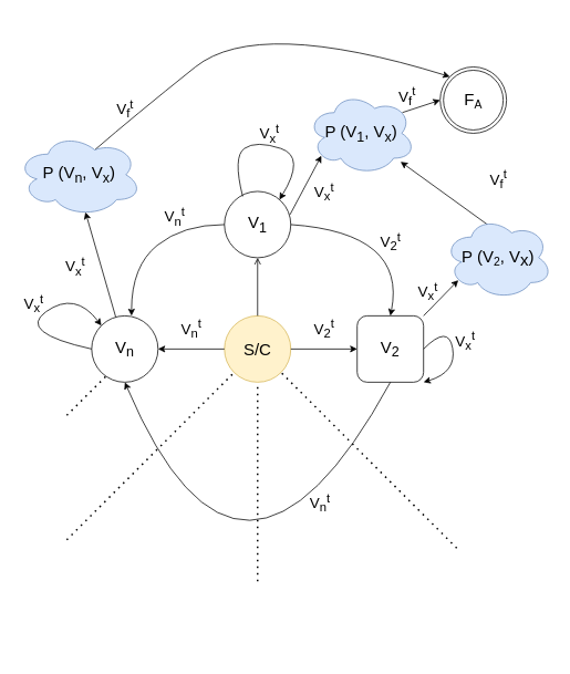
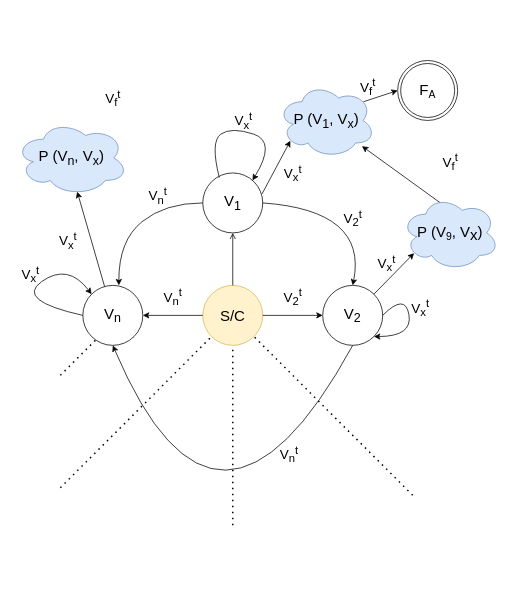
  <mxCell id="0" />
  <mxCell id="1" parent="0" />
  <mxCell id="2" value="&lt;span style=&quot;font-size: 20px&quot;&gt;F&lt;/span&gt;&lt;span style=&quot;font-size: 16.667px&quot;&gt;&lt;sub&gt;A&lt;/sub&gt;&lt;/span&gt;" style="ellipse;shape=doubleEllipse;whiteSpace=wrap;html=1;aspect=fixed;" parent="1" vertex="1"><mxGeometry x="530" y="80" width="80" height="80" as="geometry" /></mxCell>
  <mxCell id="3" value="&lt;font style=&quot;font-size: 20px&quot;&gt;S/C&lt;/font&gt;" style="ellipse;whiteSpace=wrap;html=1;aspect=fixed;fillColor=#fff2cc;strokeColor=#d6b656;" parent="1" vertex="1"><mxGeometry x="270" y="380" width="80" height="80" as="geometry" /></mxCell>
  <mxCell id="4" value="&lt;span style=&quot;font-size: 20px&quot;&gt;V&lt;sub&gt;1&lt;/sub&gt;&lt;/span&gt;" style="ellipse;whiteSpace=wrap;html=1;aspect=fixed;" parent="1" vertex="1"><mxGeometry x="270" y="230" width="80" height="80" as="geometry" /></mxCell>
  <mxCell id="5" value="" style="endArrow=open;html=1;" parent="1" source="3" target="4" edge="1"><mxGeometry width="50" height="50" relative="1" as="geometry"><mxPoint x="200" y="280" as="sourcePoint" /><mxPoint x="250" y="230" as="targetPoint" /></mxGeometry></mxCell>
  <mxCell id="6" value="" style="curved=1;endArrow=classic;html=1;exitX=0.275;exitY=0.075;exitDx=0;exitDy=0;entryX=1;entryY=0;entryDx=0;entryDy=0;exitPerimeter=0;" parent="1" source="4" edge="1"><mxGeometry width="50" height="50" relative="1" as="geometry"><mxPoint x="293.04" y="230.28" as="sourcePoint" /><mxPoint x="336.284" y="239.996" as="targetPoint" /><Array as="points"><mxPoint x="280" y="188.28" /><mxPoint x="308" y="168.28" /><mxPoint x="368" y="188.28" /></Array></mxGeometry></mxCell>
  <mxCell id="7" value="&lt;font style=&quot;font-size: 18px&quot;&gt;V&lt;sub&gt;x&lt;/sub&gt;&lt;sup&gt;t&lt;/sup&gt;&lt;/font&gt;" style="text;html=1;align=center;verticalAlign=middle;resizable=0;points=[];autosize=1;strokeColor=none;" parent="1" vertex="1"><mxGeometry x="304" y="145" width="40" height="30" as="geometry" /></mxCell>
- <mxCell id="8" value="&lt;span style=&quot;font-size: 20px&quot;&gt;V&lt;sub&gt;2&lt;/sub&gt;&lt;/span&gt;" style="whiteSpace=wrap;html=1;aspect=fixed;rounded=1;" parent="1" vertex="1"><mxGeometry x="430" y="380" width="80" height="80" as="geometry" /></mxCell>
+ <mxCell id="8" value="&lt;span style=&quot;font-size: 20px&quot;&gt;V&lt;sub&gt;2&lt;/sub&gt;&lt;/span&gt;" style="ellipse;whiteSpace=wrap;html=1;aspect=fixed;" parent="1" vertex="1"><mxGeometry x="430" y="380" width="80" height="80" as="geometry" /></mxCell>
  <mxCell id="9" value="&lt;span style=&quot;font-size: 20px&quot;&gt;V&lt;sub&gt;n&lt;/sub&gt;&lt;/span&gt;" style="ellipse;whiteSpace=wrap;html=1;aspect=fixed;" parent="1" vertex="1"><mxGeometry x="110" y="380" width="80" height="80" as="geometry" /></mxCell>
  <mxCell id="10" value="" style="endArrow=classic;html=1;exitX=0;exitY=0.5;exitDx=0;exitDy=0;entryX=1;entryY=0.5;entryDx=0;entryDy=0;" parent="1" source="3" target="9" edge="1"><mxGeometry width="50" height="50" relative="1" as="geometry"><mxPoint x="110" y="480" as="sourcePoint" /><mxPoint x="160" y="430" as="targetPoint" /></mxGeometry></mxCell>
  <mxCell id="11" value="" style="endArrow=classic;html=1;exitX=1;exitY=0.5;exitDx=0;exitDy=0;entryX=0;entryY=0.5;entryDx=0;entryDy=0;" parent="1" source="3" target="8" edge="1"><mxGeometry width="50" height="50" relative="1" as="geometry"><mxPoint x="350" y="530" as="sourcePoint" /><mxPoint x="400" y="480" as="targetPoint" /></mxGeometry></mxCell>
  <mxCell id="12" value="" style="endArrow=none;dashed=1;html=1;dashPattern=1 3;strokeWidth=2;entryX=0;entryY=1;entryDx=0;entryDy=0;" parent="1" target="3" edge="1"><mxGeometry width="50" height="50" relative="1" as="geometry"><mxPoint x="80" y="650" as="sourcePoint" /><mxPoint x="330" y="470" as="targetPoint" /></mxGeometry></mxCell>
  <mxCell id="13" value="" style="endArrow=none;dashed=1;html=1;dashPattern=1 3;strokeWidth=2;entryX=0.5;entryY=1;entryDx=0;entryDy=0;" parent="1" target="3" edge="1"><mxGeometry width="50" height="50" relative="1" as="geometry"><mxPoint x="310" y="700" as="sourcePoint" /><mxPoint x="370" y="510" as="targetPoint" /></mxGeometry></mxCell>
  <mxCell id="14" value="" style="endArrow=none;dashed=1;html=1;dashPattern=1 3;strokeWidth=2;entryX=1;entryY=1;entryDx=0;entryDy=0;" parent="1" target="3" edge="1"><mxGeometry width="50" height="50" relative="1" as="geometry"><mxPoint x="550" y="660" as="sourcePoint" /><mxPoint x="480" y="500" as="targetPoint" /></mxGeometry></mxCell>
  <mxCell id="15" value="" style="curved=1;endArrow=classic;html=1;exitX=1;exitY=0.5;exitDx=0;exitDy=0;entryX=0.5;entryY=0;entryDx=0;entryDy=0;" parent="1" source="4" target="8" edge="1"><mxGeometry width="50" height="50" relative="1" as="geometry"><mxPoint x="500" y="310" as="sourcePoint" /><mxPoint x="550" y="260" as="targetPoint" /><Array as="points"><mxPoint x="490" y="280" /></Array></mxGeometry></mxCell>
  <mxCell id="16" value="&lt;font style=&quot;font-size: 18px&quot;&gt;V&lt;sub&gt;2&lt;/sub&gt;&lt;sup&gt;t&lt;/sup&gt;&lt;/font&gt;" style="text;html=1;align=center;verticalAlign=middle;resizable=0;points=[];autosize=1;strokeColor=none;" parent="1" vertex="1"><mxGeometry x="450" y="275" width="40" height="30" as="geometry" /></mxCell>
  <mxCell id="17" value="&lt;font style=&quot;font-size: 18px&quot;&gt;V&lt;sub&gt;2&lt;/sub&gt;&lt;sup&gt;t&lt;/sup&gt;&lt;/font&gt;" style="text;html=1;align=center;verticalAlign=middle;resizable=0;points=[];autosize=1;strokeColor=none;" parent="1" vertex="1"><mxGeometry x="370" y="380" width="40" height="30" as="geometry" /></mxCell>
  <mxCell id="18" value="&lt;font style=&quot;font-size: 18px&quot;&gt;V&lt;sub&gt;n&lt;/sub&gt;&lt;sup&gt;t&lt;/sup&gt;&lt;/font&gt;" style="text;html=1;align=center;verticalAlign=middle;resizable=0;points=[];autosize=1;strokeColor=none;" parent="1" vertex="1"><mxGeometry x="210" y="380" width="40" height="30" as="geometry" /></mxCell>
  <mxCell id="19" value="" style="endArrow=classic;html=1;exitX=0.988;exitY=0.35;exitDx=0;exitDy=0;exitPerimeter=0;entryX=0.13;entryY=0.77;entryDx=0;entryDy=0;entryPerimeter=0;" parent="1" source="4" target="40" edge="1"><mxGeometry width="50" height="50" relative="1" as="geometry"><mxPoint x="400" y="280" as="sourcePoint" /><mxPoint x="411.716" y="198.284" as="targetPoint" /></mxGeometry></mxCell>
  <mxCell id="20" value="&lt;font style=&quot;font-size: 18px&quot;&gt;V&lt;sub&gt;x&lt;/sub&gt;&lt;sup&gt;t&lt;/sup&gt;&lt;/font&gt;" style="text;html=1;align=center;verticalAlign=middle;resizable=0;points=[];autosize=1;strokeColor=none;" parent="1" vertex="1"><mxGeometry x="370" y="215" width="40" height="30" as="geometry" /></mxCell>
  <mxCell id="21" value="" style="endArrow=classic;html=1;exitX=0.88;exitY=0.25;exitDx=0;exitDy=0;entryX=0;entryY=0.5;entryDx=0;entryDy=0;exitPerimeter=0;" parent="1" source="40" target="2" edge="1"><mxGeometry width="50" height="50" relative="1" as="geometry"><mxPoint x="468.284" y="141.716" as="sourcePoint" /><mxPoint x="600" y="180" as="targetPoint" /></mxGeometry></mxCell>
  <mxCell id="22" value="&lt;font style=&quot;font-size: 18px&quot;&gt;V&lt;sub&gt;f&lt;/sub&gt;&lt;sup&gt;t&lt;/sup&gt;&lt;/font&gt;" style="text;html=1;align=center;verticalAlign=middle;resizable=0;points=[];autosize=1;strokeColor=none;" parent="1" vertex="1"><mxGeometry x="470" y="100" width="40" height="30" as="geometry" /></mxCell>
  <mxCell id="23" value="" style="endArrow=classic;html=1;exitX=1;exitY=0;exitDx=0;exitDy=0;entryX=0.13;entryY=0.77;entryDx=0;entryDy=0;entryPerimeter=0;" parent="1" source="8" target="42" edge="1"><mxGeometry width="50" height="50" relative="1" as="geometry"><mxPoint x="570" y="450" as="sourcePoint" /><mxPoint x="561.716" y="343.284" as="targetPoint" /></mxGeometry></mxCell>
  <mxCell id="24" value="&lt;font style=&quot;font-size: 18px&quot;&gt;V&lt;sub&gt;x&lt;/sub&gt;&lt;sup&gt;t&lt;/sup&gt;&lt;/font&gt;" style="text;html=1;align=center;verticalAlign=middle;resizable=0;points=[];autosize=1;strokeColor=none;" parent="1" vertex="1"><mxGeometry x="495" y="335" width="40" height="30" as="geometry" /></mxCell>
  <mxCell id="25" value="" style="endArrow=classic;html=1;exitX=0.4;exitY=0.1;exitDx=0;exitDy=0;exitPerimeter=0;" parent="1" source="42" target="40" edge="1"><mxGeometry width="50" height="50" relative="1" as="geometry"><mxPoint x="590" y="275" as="sourcePoint" /><mxPoint x="610" y="210" as="targetPoint" /></mxGeometry></mxCell>
  <mxCell id="26" value="&lt;font style=&quot;font-size: 18px&quot;&gt;V&lt;sub&gt;f&lt;/sub&gt;&lt;sup&gt;t&lt;/sup&gt;&lt;/font&gt;" style="text;html=1;align=center;verticalAlign=middle;resizable=0;points=[];autosize=1;strokeColor=none;" parent="1" vertex="1"><mxGeometry x="580" y="200" width="40" height="30" as="geometry" /></mxCell>
  <mxCell id="27" value="" style="curved=1;endArrow=classic;html=1;exitX=1;exitY=0.5;exitDx=0;exitDy=0;entryX=1;entryY=1;entryDx=0;entryDy=0;" parent="1" source="8" target="8" edge="1"><mxGeometry width="50" height="50" relative="1" as="geometry"><mxPoint x="560" y="430" as="sourcePoint" /><mxPoint x="600" y="470" as="targetPoint" /><Array as="points"><mxPoint x="540" y="390" /><mxPoint x="550" y="448" /></Array></mxGeometry></mxCell>
  <mxCell id="28" value="&lt;font style=&quot;font-size: 18px&quot;&gt;V&lt;sub&gt;x&lt;/sub&gt;&lt;sup&gt;t&lt;/sup&gt;&lt;/font&gt;" style="text;html=1;align=center;verticalAlign=middle;resizable=0;points=[];autosize=1;strokeColor=none;" parent="1" vertex="1"><mxGeometry x="540" y="395" width="40" height="30" as="geometry" /></mxCell>
  <mxCell id="29" value="" style="curved=1;endArrow=classic;html=1;exitX=0.5;exitY=1;exitDx=0;exitDy=0;entryX=0.5;entryY=1;entryDx=0;entryDy=0;" parent="1" source="8" target="9" edge="1"><mxGeometry width="50" height="50" relative="1" as="geometry"><mxPoint x="480" y="560" as="sourcePoint" /><mxPoint x="450" y="560" as="targetPoint" /><Array as="points"><mxPoint x="290" y="790" /></Array></mxGeometry></mxCell>
  <mxCell id="30" value="&lt;font style=&quot;font-size: 18px&quot;&gt;V&lt;sub&gt;n&lt;/sub&gt;&lt;sup&gt;t&lt;/sup&gt;&lt;/font&gt;" style="text;html=1;align=center;verticalAlign=middle;resizable=0;points=[];autosize=1;strokeColor=none;" parent="1" vertex="1"><mxGeometry x="365" y="590" width="40" height="30" as="geometry" /></mxCell>
  <mxCell id="31" value="" style="curved=1;endArrow=classic;html=1;exitX=0;exitY=0.5;exitDx=0;exitDy=0;entryX=0.6;entryY=0;entryDx=0;entryDy=0;entryPerimeter=0;" parent="1" source="4" target="9" edge="1"><mxGeometry width="50" height="50" relative="1" as="geometry"><mxPoint x="170" y="270" as="sourcePoint" /><mxPoint x="220" y="220" as="targetPoint" /><Array as="points"><mxPoint x="220" y="270" /><mxPoint x="158" y="320" /></Array></mxGeometry></mxCell>
  <mxCell id="32" value="&lt;font style=&quot;font-size: 18px&quot;&gt;V&lt;sub&gt;n&lt;/sub&gt;&lt;sup&gt;t&lt;/sup&gt;&lt;/font&gt;" style="text;html=1;align=center;verticalAlign=middle;resizable=0;points=[];autosize=1;strokeColor=none;" parent="1" vertex="1"><mxGeometry x="190" y="245" width="40" height="30" as="geometry" /></mxCell>
  <mxCell id="33" value="" style="curved=1;endArrow=classic;html=1;exitX=0;exitY=0.5;exitDx=0;exitDy=0;entryX=0;entryY=0;entryDx=0;entryDy=0;" parent="1" source="9" target="9" edge="1"><mxGeometry width="50" height="50" relative="1" as="geometry"><mxPoint x="-30" y="400" as="sourcePoint" /><mxPoint x="20" y="350" as="targetPoint" /><Array as="points"><mxPoint x="20" y="400" /><mxPoint x="90" y="350" /></Array></mxGeometry></mxCell>
  <mxCell id="34" value="&lt;font style=&quot;font-size: 18px&quot;&gt;V&lt;sub&gt;x&lt;/sub&gt;&lt;sup&gt;t&lt;/sup&gt;&lt;/font&gt;" style="text;html=1;align=center;verticalAlign=middle;resizable=0;points=[];autosize=1;strokeColor=none;" parent="1" vertex="1"><mxGeometry x="20" y="350" width="40" height="30" as="geometry" /></mxCell>
  <mxCell id="35" value="" style="endArrow=classic;html=1;entryX=0.55;entryY=0.95;entryDx=0;entryDy=0;entryPerimeter=0;" parent="1" source="9" target="41" edge="1"><mxGeometry width="50" height="50" relative="1" as="geometry"><mxPoint x="120" y="360" as="sourcePoint" /><mxPoint x="90" y="260" as="targetPoint" /></mxGeometry></mxCell>
- <mxCell id="36" value="" style="curved=1;endArrow=classic;html=1;exitX=0.625;exitY=0.2;exitDx=0;exitDy=0;entryX=0;entryY=0;entryDx=0;entryDy=0;exitPerimeter=0;" parent="1" source="41" target="2" edge="1"><mxGeometry width="50" height="50" relative="1" as="geometry"><mxPoint x="118.284" y="191.716" as="sourcePoint" /><mxPoint x="170" y="100" as="targetPoint" /><Array as="points"><mxPoint x="160" y="140" /><mxPoint x="310" y="20" /></Array></mxGeometry></mxCell>
  <mxCell id="37" value="&lt;font style=&quot;font-size: 18px&quot;&gt;V&lt;sub&gt;f&lt;/sub&gt;&lt;sup&gt;t&lt;/sup&gt;&lt;/font&gt;" style="text;html=1;align=center;verticalAlign=middle;resizable=0;points=[];autosize=1;strokeColor=none;" parent="1" vertex="1"><mxGeometry x="130" y="115" width="40" height="30" as="geometry" /></mxCell>
  <mxCell id="38" value="&lt;font style=&quot;font-size: 18px&quot;&gt;V&lt;sub&gt;x&lt;/sub&gt;&lt;sup&gt;t&lt;/sup&gt;&lt;/font&gt;" style="text;html=1;align=center;verticalAlign=middle;resizable=0;points=[];autosize=1;strokeColor=none;" parent="1" vertex="1"><mxGeometry x="70" y="305" width="40" height="30" as="geometry" /></mxCell>
  <mxCell id="39" value="" style="endArrow=none;dashed=1;html=1;dashPattern=1 3;strokeWidth=2;" parent="1" edge="1"><mxGeometry width="50" height="50" relative="1" as="geometry"><mxPoint x="80" y="500" as="sourcePoint" /><mxPoint x="130" y="450" as="targetPoint" /></mxGeometry></mxCell>
  <mxCell id="40" value="&lt;span style=&quot;font-size: 20px&quot;&gt;P (V&lt;sub&gt;1&lt;/sub&gt;, V&lt;sub&gt;x&lt;/sub&gt;)&lt;/span&gt;" style="ellipse;shape=cloud;whiteSpace=wrap;html=1;fillColor=#dae8fc;strokeColor=#6c8ebf;" vertex="1" parent="1"><mxGeometry x="370" y="110" width="130" height="100" as="geometry" /></mxCell>
  <mxCell id="41" value="&lt;span style=&quot;font-size: 20px&quot;&gt;P (V&lt;sub&gt;n&lt;/sub&gt;, V&lt;sub&gt;x&lt;/sub&gt;)&lt;/span&gt;" style="ellipse;shape=cloud;whiteSpace=wrap;html=1;fillColor=#dae8fc;strokeColor=#6c8ebf;" vertex="1" parent="1"><mxGeometry x="20" y="160" width="150" height="100" as="geometry" /></mxCell>
- <mxCell id="42" value="&lt;span style=&quot;font-size: 20px&quot;&gt;P (V&lt;/span&gt;&lt;span style=&quot;font-size: 16.667px&quot;&gt;&lt;sub&gt;2&lt;/sub&gt;&lt;/span&gt;&lt;span style=&quot;font-size: 20px&quot;&gt;, V&lt;/span&gt;&lt;sub style=&quot;font-size: 20px&quot;&gt;x&lt;/sub&gt;&lt;span style=&quot;font-size: 20px&quot;&gt;)&lt;/span&gt;" style="ellipse;shape=cloud;whiteSpace=wrap;html=1;fillColor=#dae8fc;strokeColor=#6c8ebf;" vertex="1" parent="1"><mxGeometry x="535" y="260" width="130" height="100" as="geometry" /></mxCell>
+ <mxCell id="42" value="&lt;span style=&quot;font-size: 20px&quot;&gt;P (V&lt;/span&gt;&lt;span style=&quot;font-size: 16.667px&quot;&gt;&lt;sub&gt;9&lt;/sub&gt;&lt;/span&gt;&lt;span style=&quot;font-size: 20px&quot;&gt;, V&lt;/span&gt;&lt;sub style=&quot;font-size: 20px&quot;&gt;x&lt;/sub&gt;&lt;span style=&quot;font-size: 20px&quot;&gt;)&lt;/span&gt;" style="ellipse;shape=cloud;whiteSpace=wrap;html=1;fillColor=#dae8fc;strokeColor=#6c8ebf;" vertex="1" parent="1"><mxGeometry x="535" y="260" width="130" height="100" as="geometry" /></mxCell>
